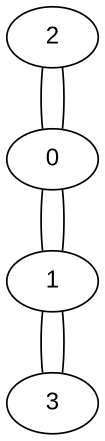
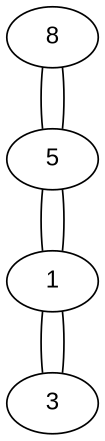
  graph {
    fontname="Liberation Sans"
    node [fontname="Liberation Sans"]
    edge [fontname="Liberation Sans" weight=7]
-   2
-   0
+   2 [label=8]
+   0 [label=5]
    1
    3
    2 -- 0
    0 -- 2
    0 -- 1 [weight=6]
    1 -- 0 [weight=6]
    1 -- 3 [weight=4]
    3 -- 1 [weight=4]
  }
